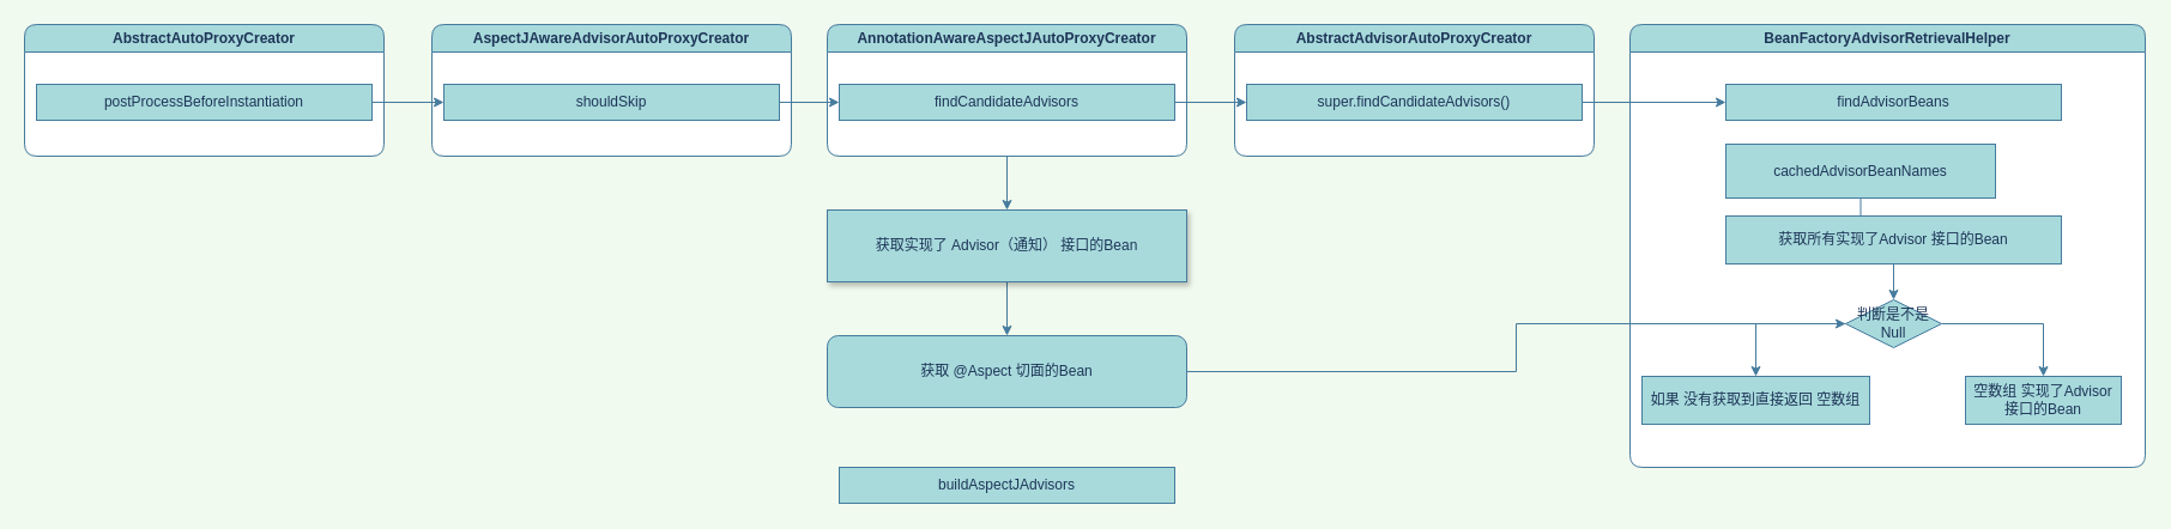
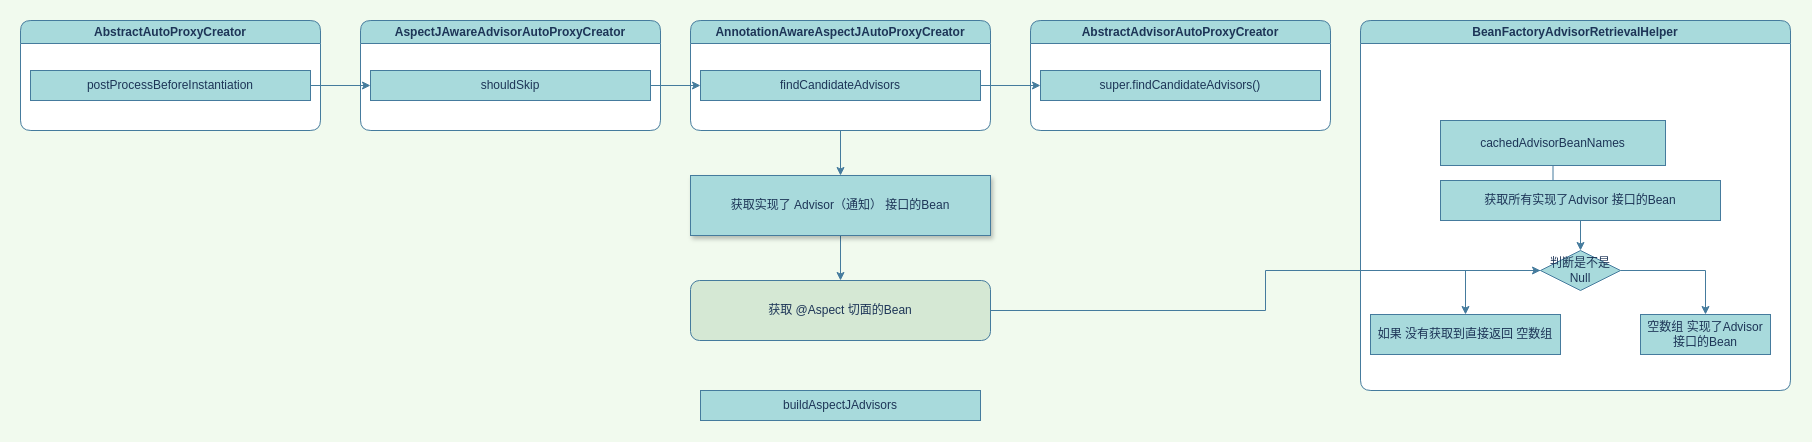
  <mxCell id="0" />
  <mxCell id="1" parent="0" />
  <mxCell id="2" value="BeanFactoryAdvisorRetrievalHelper" style="swimlane;whiteSpace=wrap;swimlaneFillColor=#ffffff;rounded=1;glass=0;shadow=0;startSize=23;fillColor=#A8DADC;strokeColor=#457B9D;fontColor=#1D3557;" vertex="1" parent="1"><mxGeometry x="1360" y="20" width="430" height="370" as="geometry" /></mxCell>
- <mxCell id="3" value="findAdvisorBeans" style="rounded=0;whiteSpace=wrap;html=1;fillColor=#A8DADC;strokeColor=#457B9D;fontColor=#1D3557;" vertex="1" parent="2"><mxGeometry x="80" y="50" width="280" height="30" as="geometry" /></mxCell>
  <mxCell id="4" style="edgeStyle=orthogonalEdgeStyle;rounded=0;orthogonalLoop=1;jettySize=auto;html=1;startSize=23;labelBackgroundColor=#F1FAEE;strokeColor=#457B9D;fontColor=#1D3557;" edge="1" parent="2" source="5" target="8"><mxGeometry relative="1" as="geometry" /></mxCell>
  <mxCell id="5" value="cachedAdvisorBeanNames" style="rounded=0;whiteSpace=wrap;html=1;shadow=0;glass=0;startSize=23;fillColor=#A8DADC;strokeColor=#457B9D;fontColor=#1D3557;" vertex="1" parent="2"><mxGeometry x="80" y="100" width="225" height="45" as="geometry" /></mxCell>
  <mxCell id="6" value="判断是不是Null" style="rhombus;whiteSpace=wrap;html=1;rounded=0;shadow=0;glass=0;startSize=23;fillColor=#A8DADC;strokeColor=#457B9D;fontColor=#1D3557;" vertex="1" parent="2"><mxGeometry x="180" y="230" width="80" height="40" as="geometry" /></mxCell>
  <mxCell id="7" style="edgeStyle=orthogonalEdgeStyle;rounded=0;orthogonalLoop=1;jettySize=auto;html=1;startSize=23;labelBackgroundColor=#F1FAEE;strokeColor=#457B9D;fontColor=#1D3557;" edge="1" parent="2" source="8" target="6"><mxGeometry relative="1" as="geometry" /></mxCell>
  <mxCell id="8" value="获取所有实现了Advisor 接口的Bean" style="whiteSpace=wrap;html=1;rounded=0;shadow=0;glass=0;startSize=23;fillColor=#A8DADC;strokeColor=#457B9D;fontColor=#1D3557;" vertex="1" parent="2"><mxGeometry x="80" y="160" width="280" height="40" as="geometry" /></mxCell>
  <mxCell id="9" value="如果 没有获取到直接返回 空数组" style="whiteSpace=wrap;html=1;rounded=0;shadow=0;glass=0;startSize=23;fillColor=#A8DADC;strokeColor=#457B9D;fontColor=#1D3557;" vertex="1" parent="2"><mxGeometry x="10" y="294" width="190" height="40" as="geometry" /></mxCell>
  <mxCell id="10" value="" style="edgeStyle=orthogonalEdgeStyle;rounded=0;orthogonalLoop=1;jettySize=auto;html=1;startSize=23;exitX=0;exitY=0.5;exitDx=0;exitDy=0;labelBackgroundColor=#F1FAEE;strokeColor=#457B9D;fontColor=#1D3557;" edge="1" parent="2" source="6" target="9"><mxGeometry relative="1" as="geometry" /></mxCell>
  <mxCell id="11" value="空数组 实现了Advisor 接口的Bean" style="whiteSpace=wrap;html=1;rounded=0;shadow=0;glass=0;startSize=23;fillColor=#A8DADC;strokeColor=#457B9D;fontColor=#1D3557;" vertex="1" parent="2"><mxGeometry x="280" y="294" width="130" height="40" as="geometry" /></mxCell>
  <mxCell id="12" value="" style="edgeStyle=orthogonalEdgeStyle;rounded=0;orthogonalLoop=1;jettySize=auto;html=1;startSize=23;labelBackgroundColor=#F1FAEE;strokeColor=#457B9D;fontColor=#1D3557;" edge="1" parent="2" source="6" target="11"><mxGeometry relative="1" as="geometry" /></mxCell>
  <mxCell id="13" value="" style="edgeStyle=orthogonalEdgeStyle;rounded=0;orthogonalLoop=1;jettySize=auto;html=1;startSize=23;labelBackgroundColor=#F1FAEE;strokeColor=#457B9D;fontColor=#1D3557;" edge="1" parent="1" source="14" target="27"><mxGeometry relative="1" as="geometry" /></mxCell>
  <mxCell id="14" value="AnnotationAwareAspectJAutoProxyCreator" style="swimlane;whiteSpace=wrap;swimlaneFillColor=#ffffff;rounded=1;glass=0;shadow=0;startSize=23;fillColor=#A8DADC;strokeColor=#457B9D;fontColor=#1D3557;" vertex="1" parent="1"><mxGeometry x="690" y="20" width="300" height="110" as="geometry" /></mxCell>
  <mxCell id="15" value="findCandidateAdvisors" style="rounded=0;whiteSpace=wrap;html=1;fillColor=#A8DADC;strokeColor=#457B9D;fontColor=#1D3557;" vertex="1" parent="14"><mxGeometry x="10.0" y="50" width="280" height="30" as="geometry" /></mxCell>
  <mxCell id="16" value="AspectJAwareAdvisorAutoProxyCreator" style="swimlane;whiteSpace=wrap;swimlaneFillColor=#ffffff;rounded=1;glass=0;shadow=0;startSize=23;fillColor=#A8DADC;strokeColor=#457B9D;fontColor=#1D3557;" vertex="1" parent="1"><mxGeometry x="360" y="20" width="300" height="110" as="geometry" /></mxCell>
  <mxCell id="17" value="shouldSkip" style="rounded=0;whiteSpace=wrap;html=1;fillColor=#A8DADC;strokeColor=#457B9D;fontColor=#1D3557;" vertex="1" parent="16"><mxGeometry x="10.0" y="50" width="280" height="30" as="geometry" /></mxCell>
  <mxCell id="18" value="AbstractAutoProxyCreator" style="swimlane;whiteSpace=wrap;swimlaneFillColor=#ffffff;rounded=1;glass=0;shadow=0;startSize=23;fillColor=#A8DADC;strokeColor=#457B9D;fontColor=#1D3557;" vertex="1" parent="1"><mxGeometry x="20" y="20" width="300" height="110" as="geometry" /></mxCell>
  <mxCell id="19" value="postProcessBeforeInstantiation" style="rounded=0;whiteSpace=wrap;html=1;fillColor=#A8DADC;strokeColor=#457B9D;fontColor=#1D3557;" vertex="1" parent="18"><mxGeometry x="10.0" y="50" width="280" height="30" as="geometry" /></mxCell>
  <mxCell id="20" style="edgeStyle=orthogonalEdgeStyle;rounded=0;orthogonalLoop=1;jettySize=auto;html=1;startSize=23;labelBackgroundColor=#F1FAEE;strokeColor=#457B9D;fontColor=#1D3557;" edge="1" parent="1" source="19" target="17"><mxGeometry relative="1" as="geometry" /></mxCell>
  <mxCell id="21" value="" style="edgeStyle=orthogonalEdgeStyle;rounded=0;orthogonalLoop=1;jettySize=auto;html=1;labelBackgroundColor=#F1FAEE;strokeColor=#457B9D;fontColor=#1D3557;" edge="1" parent="1" source="17" target="15"><mxGeometry relative="1" as="geometry" /></mxCell>
  <mxCell id="22" value="AbstractAdvisorAutoProxyCreator" style="swimlane;whiteSpace=wrap;swimlaneFillColor=#ffffff;rounded=1;glass=0;shadow=0;startSize=23;fillColor=#A8DADC;strokeColor=#457B9D;fontColor=#1D3557;" vertex="1" parent="1"><mxGeometry x="1030" y="20" width="300" height="110" as="geometry" /></mxCell>
  <mxCell id="23" value="super.findCandidateAdvisors()" style="rounded=0;whiteSpace=wrap;html=1;fillColor=#A8DADC;strokeColor=#457B9D;fontColor=#1D3557;" vertex="1" parent="22"><mxGeometry x="10" y="50" width="280" height="30" as="geometry" /></mxCell>
  <mxCell id="24" value="" style="edgeStyle=orthogonalEdgeStyle;rounded=0;orthogonalLoop=1;jettySize=auto;html=1;labelBackgroundColor=#F1FAEE;strokeColor=#457B9D;fontColor=#1D3557;" edge="1" parent="1" source="15" target="23"><mxGeometry relative="1" as="geometry" /></mxCell>
- <mxCell id="25" style="edgeStyle=orthogonalEdgeStyle;rounded=0;orthogonalLoop=1;jettySize=auto;html=1;startSize=23;labelBackgroundColor=#F1FAEE;strokeColor=#457B9D;fontColor=#1D3557;" edge="1" parent="1" source="23" target="3"><mxGeometry relative="1" as="geometry" /></mxCell>
  <mxCell id="26" value="" style="edgeStyle=orthogonalEdgeStyle;rounded=0;orthogonalLoop=1;jettySize=auto;html=1;startSize=23;labelBackgroundColor=#F1FAEE;strokeColor=#457B9D;fontColor=#1D3557;" edge="1" parent="1" source="27" target="29"><mxGeometry relative="1" as="geometry" /></mxCell>
  <mxCell id="27" value="&lt;span style=&quot;font-weight: 400&quot;&gt;获取实现了 Advisor（通知） 接口的Bean&lt;/span&gt;" style="whiteSpace=wrap;html=1;shadow=1;fontStyle=1;swimlaneFillColor=#ffffff;glass=0;startSize=23;fillColor=#A8DADC;strokeColor=#457B9D;fontColor=#1D3557;rounded=0;" vertex="1" parent="1"><mxGeometry x="690" y="175" width="300" height="60" as="geometry" /></mxCell>
  <mxCell id="28" style="edgeStyle=orthogonalEdgeStyle;rounded=0;orthogonalLoop=1;jettySize=auto;html=1;startSize=23;labelBackgroundColor=#F1FAEE;strokeColor=#457B9D;fontColor=#1D3557;" edge="1" parent="1" source="29" target="6"><mxGeometry relative="1" as="geometry" /></mxCell>
- <mxCell id="29" value="&lt;span style=&quot;font-weight: 400&quot;&gt;获取 @Aspect&amp;nbsp;&lt;/span&gt;&lt;span style=&quot;font-weight: 400&quot;&gt;切面的Bean&lt;/span&gt;" style="whiteSpace=wrap;html=1;rounded=1;shadow=0;fontStyle=1;swimlaneFillColor=#ffffff;glass=0;startSize=23;fillColor=#A8DADC;strokeColor=#457B9D;fontColor=#1D3557;" vertex="1" parent="1"><mxGeometry x="690" y="280" width="300" height="60" as="geometry" /></mxCell>
+ <mxCell id="29" value="&lt;span style=&quot;font-weight: 400&quot;&gt;获取 @Aspect&amp;nbsp;&lt;/span&gt;&lt;span style=&quot;font-weight: 400&quot;&gt;切面的Bean&lt;/span&gt;" style="whiteSpace=wrap;html=1;rounded=1;shadow=0;fontStyle=1;swimlaneFillColor=#ffffff;glass=0;startSize=23;fillColor=#d5e8d4;strokeColor=#457B9D;fontColor=#1D3557;" vertex="1" parent="1"><mxGeometry x="690" y="280" width="300" height="60" as="geometry" /></mxCell>
  <mxCell id="30" value="buildAspectJAdvisors" style="rounded=0;whiteSpace=wrap;html=1;shadow=0;glass=0;startSize=23;fillColor=#A8DADC;strokeColor=#457B9D;fontColor=#1D3557;" vertex="1" parent="1"><mxGeometry x="700" y="390" width="280" height="30" as="geometry" /></mxCell>
